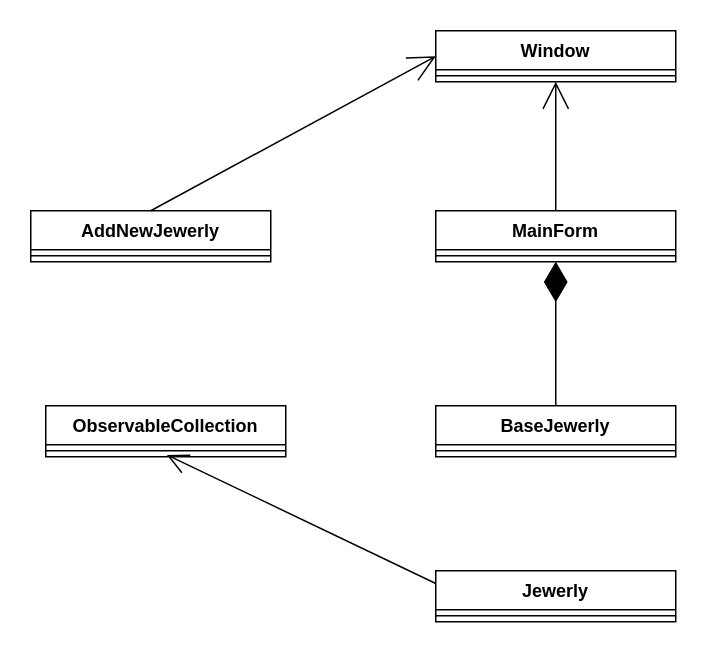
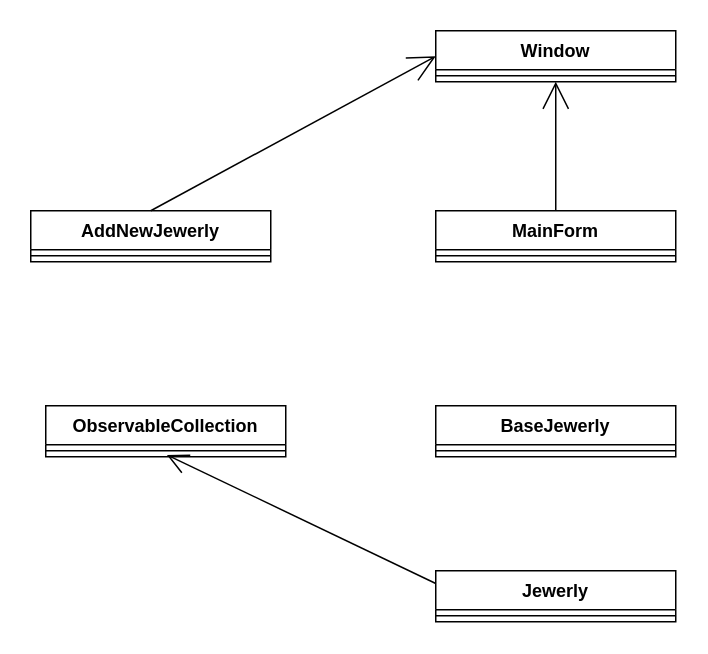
  <mxCell id="0" />
  <mxCell id="1" parent="0" />
  <mxCell id="2" value="Window" style="swimlane;fontStyle=1;align=center;verticalAlign=top;childLayout=stackLayout;horizontal=1;startSize=26;horizontalStack=0;resizeParent=1;resizeParentMax=0;resizeLast=0;collapsible=1;marginBottom=0;whiteSpace=wrap;html=1;" vertex="1" parent="1"><mxGeometry x="290" y="20" width="160" height="34" as="geometry" /></mxCell>
  <mxCell id="3" value="" style="line;strokeWidth=1;fillColor=none;align=left;verticalAlign=middle;spacingTop=-1;spacingLeft=3;spacingRight=3;rotatable=0;labelPosition=right;points=[];portConstraint=eastwest;strokeColor=inherit;" vertex="1" parent="2"><mxGeometry y="26" width="160" height="8" as="geometry" /></mxCell>
  <mxCell id="4" value="MainForm" style="swimlane;fontStyle=1;align=center;verticalAlign=top;childLayout=stackLayout;horizontal=1;startSize=26;horizontalStack=0;resizeParent=1;resizeParentMax=0;resizeLast=0;collapsible=1;marginBottom=0;whiteSpace=wrap;html=1;" vertex="1" parent="1"><mxGeometry x="290" y="140" width="160" height="34" as="geometry" /></mxCell>
  <mxCell id="5" value="" style="line;strokeWidth=1;fillColor=none;align=left;verticalAlign=middle;spacingTop=-1;spacingLeft=3;spacingRight=3;rotatable=0;labelPosition=right;points=[];portConstraint=eastwest;strokeColor=inherit;" vertex="1" parent="4"><mxGeometry y="26" width="160" height="8" as="geometry" /></mxCell>
  <mxCell id="6" value="AddNewJewerly" style="swimlane;fontStyle=1;align=center;verticalAlign=top;childLayout=stackLayout;horizontal=1;startSize=26;horizontalStack=0;resizeParent=1;resizeParentMax=0;resizeLast=0;collapsible=1;marginBottom=0;whiteSpace=wrap;html=1;" vertex="1" parent="1"><mxGeometry x="20" y="140" width="160" height="34" as="geometry" /></mxCell>
  <mxCell id="7" value="" style="line;strokeWidth=1;fillColor=none;align=left;verticalAlign=middle;spacingTop=-1;spacingLeft=3;spacingRight=3;rotatable=0;labelPosition=right;points=[];portConstraint=eastwest;strokeColor=inherit;" vertex="1" parent="6"><mxGeometry y="26" width="160" height="8" as="geometry" /></mxCell>
  <mxCell id="8" value="BaseJewerly" style="swimlane;fontStyle=1;align=center;verticalAlign=top;childLayout=stackLayout;horizontal=1;startSize=26;horizontalStack=0;resizeParent=1;resizeParentMax=0;resizeLast=0;collapsible=1;marginBottom=0;whiteSpace=wrap;html=1;" vertex="1" parent="1"><mxGeometry x="290" y="270" width="160" height="34" as="geometry" /></mxCell>
  <mxCell id="9" value="" style="line;strokeWidth=1;fillColor=none;align=left;verticalAlign=middle;spacingTop=-1;spacingLeft=3;spacingRight=3;rotatable=0;labelPosition=right;points=[];portConstraint=eastwest;strokeColor=inherit;" vertex="1" parent="8"><mxGeometry y="26" width="160" height="8" as="geometry" /></mxCell>
  <mxCell id="10" value="Jewerly" style="swimlane;fontStyle=1;align=center;verticalAlign=top;childLayout=stackLayout;horizontal=1;startSize=26;horizontalStack=0;resizeParent=1;resizeParentMax=0;resizeLast=0;collapsible=1;marginBottom=0;whiteSpace=wrap;html=1;" vertex="1" parent="1"><mxGeometry x="290" y="380" width="160" height="34" as="geometry" /></mxCell>
  <mxCell id="11" value="" style="line;strokeWidth=1;fillColor=none;align=left;verticalAlign=middle;spacingTop=-1;spacingLeft=3;spacingRight=3;rotatable=0;labelPosition=right;points=[];portConstraint=eastwest;strokeColor=inherit;" vertex="1" parent="10"><mxGeometry y="26" width="160" height="8" as="geometry" /></mxCell>
  <mxCell id="12" value="" style="endArrow=open;endSize=16;endFill=0;html=1;rounded=0;exitX=0.5;exitY=0;exitDx=0;exitDy=0;entryX=0;entryY=0.5;entryDx=0;entryDy=0;" edge="1" parent="1" source="6" target="2"><mxGeometry width="160" relative="1" as="geometry"><mxPoint x="160" y="210" as="sourcePoint" /><mxPoint x="320" y="210" as="targetPoint" /></mxGeometry></mxCell>
  <mxCell id="13" value="" style="endArrow=open;endSize=16;endFill=0;html=1;rounded=0;entryX=0.5;entryY=1;entryDx=0;entryDy=0;" edge="1" parent="1" source="4" target="2"><mxGeometry width="160" relative="1" as="geometry"><mxPoint x="110" y="150" as="sourcePoint" /><mxPoint x="300" y="47" as="targetPoint" /><Array as="points"><mxPoint x="370" y="80" /></Array></mxGeometry></mxCell>
  <mxCell id="14" value="ObservableCollection" style="swimlane;fontStyle=1;align=center;verticalAlign=top;childLayout=stackLayout;horizontal=1;startSize=26;horizontalStack=0;resizeParent=1;resizeParentMax=0;resizeLast=0;collapsible=1;marginBottom=0;whiteSpace=wrap;html=1;" vertex="1" parent="1"><mxGeometry x="30" y="270" width="160" height="34" as="geometry" /></mxCell>
  <mxCell id="15" value="" style="line;strokeWidth=1;fillColor=none;align=left;verticalAlign=middle;spacingTop=-1;spacingLeft=3;spacingRight=3;rotatable=0;labelPosition=right;points=[];portConstraint=eastwest;strokeColor=inherit;" vertex="1" parent="14"><mxGeometry y="26" width="160" height="8" as="geometry" /></mxCell>
  <mxCell id="16" value="" style="endArrow=open;endFill=1;endSize=12;html=1;rounded=0;exitX=0;exitY=0.25;exitDx=0;exitDy=0;entryX=0.505;entryY=0.845;entryDx=0;entryDy=0;entryPerimeter=0;" edge="1" parent="1" source="10" target="15"><mxGeometry width="160" relative="1" as="geometry"><mxPoint x="160" y="210" as="sourcePoint" /><mxPoint x="110" y="310" as="targetPoint" /></mxGeometry></mxCell>
- <mxCell id="17" value="" style="endArrow=diamondThin;endFill=1;endSize=24;html=1;rounded=0;exitX=0.5;exitY=0;exitDx=0;exitDy=0;entryX=0.5;entryY=1;entryDx=0;entryDy=0;" edge="1" parent="1" source="8" target="4"><mxGeometry width="160" relative="1" as="geometry"><mxPoint x="190" y="167" as="sourcePoint" /><mxPoint x="300" y="167" as="targetPoint" /></mxGeometry></mxCell>
